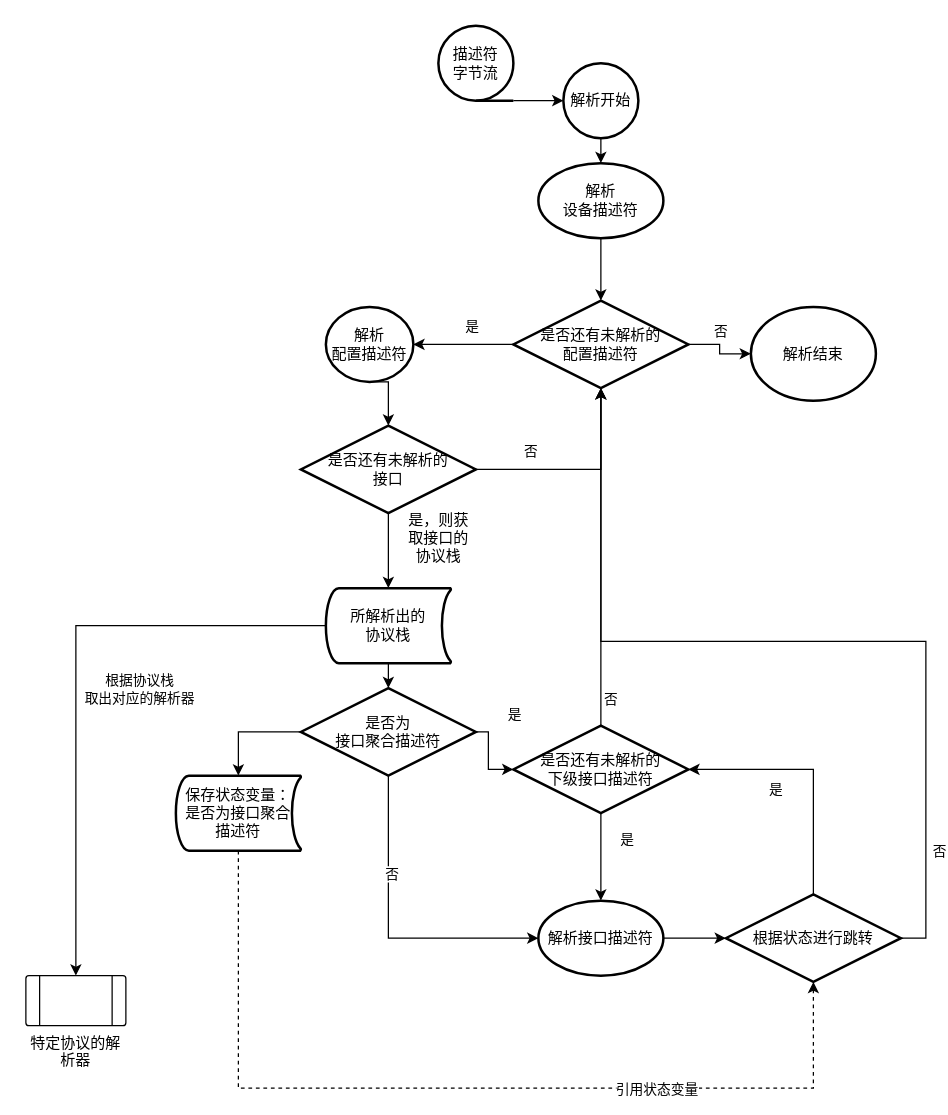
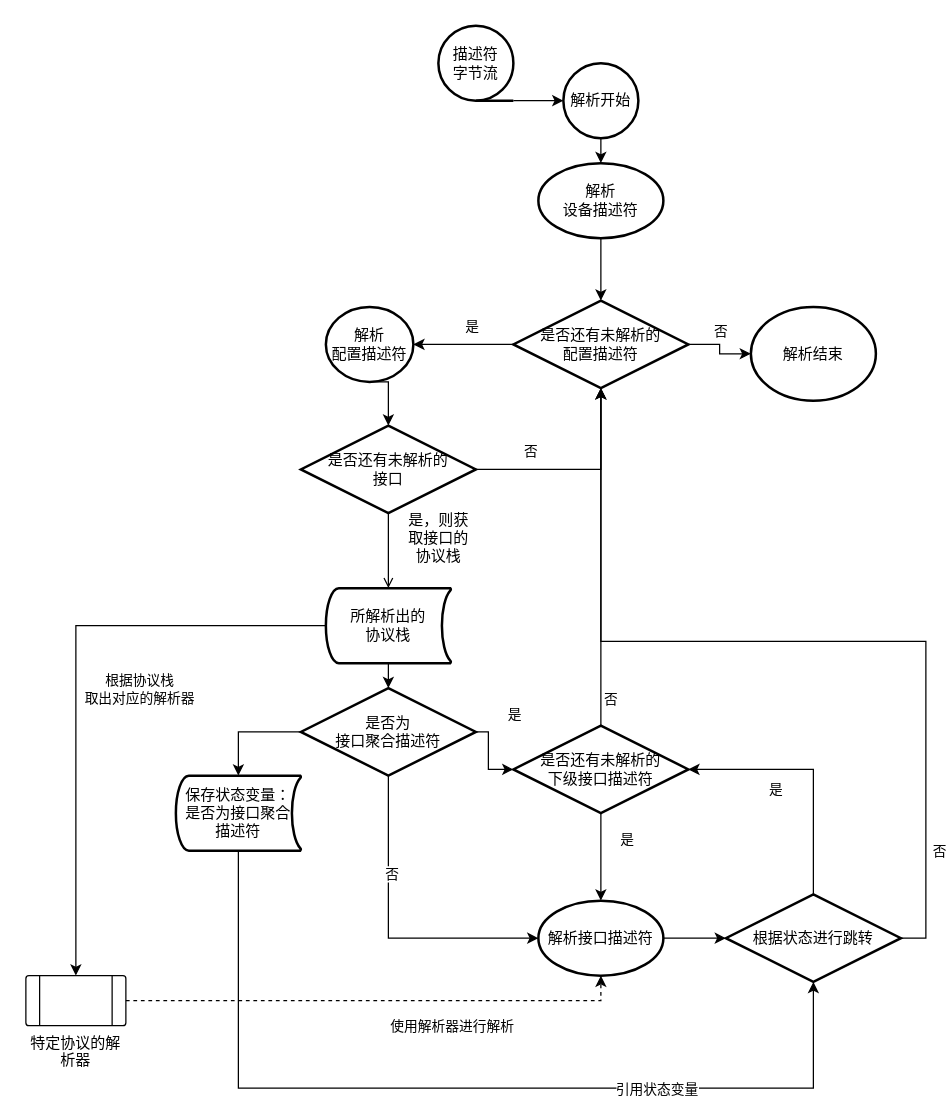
  <mxCell id="0" />
  <mxCell id="1" parent="0" />
  <mxCell id="2" value="解析&lt;div&gt;设备描述符&lt;/div&gt;" style="strokeWidth=2;html=1;shape=mxgraph.flowchart.start_1;whiteSpace=wrap;" vertex="1" parent="1"><mxGeometry x="430" y="130" width="100" height="60" as="geometry" /></mxCell>
  <mxCell id="3" style="edgeStyle=orthogonalEdgeStyle;rounded=0;orthogonalLoop=1;jettySize=auto;html=1;exitX=0.5;exitY=1;exitDx=0;exitDy=0;exitPerimeter=0;entryX=0.5;entryY=0;entryDx=0;entryDy=0;entryPerimeter=0;" edge="1" parent="1" source="2"><mxGeometry relative="1" as="geometry"><mxPoint x="480" y="240" as="targetPoint" /></mxGeometry></mxCell>
  <mxCell id="4" value="是否还有未解析的&lt;div&gt;配置描述符&lt;/div&gt;" style="strokeWidth=2;html=1;shape=mxgraph.flowchart.decision;whiteSpace=wrap;" vertex="1" parent="1"><mxGeometry x="410" y="240" width="140" height="70" as="geometry" /></mxCell>
  <mxCell id="5" value="解析&lt;div&gt;配置描述符&lt;/div&gt;" style="strokeWidth=2;html=1;shape=mxgraph.flowchart.start_1;whiteSpace=wrap;" vertex="1" parent="1"><mxGeometry x="260" y="245" width="70" height="60" as="geometry" /></mxCell>
  <mxCell id="6" style="edgeStyle=orthogonalEdgeStyle;rounded=0;orthogonalLoop=1;jettySize=auto;html=1;exitX=0;exitY=0.5;exitDx=0;exitDy=0;exitPerimeter=0;entryX=1;entryY=0.5;entryDx=0;entryDy=0;entryPerimeter=0;" edge="1" parent="1" source="4" target="5"><mxGeometry relative="1" as="geometry" /></mxCell>
  <mxCell id="7" value="是" style="edgeLabel;html=1;align=center;verticalAlign=middle;resizable=0;points=[];" vertex="1" connectable="0" parent="6"><mxGeometry x="-0.257" relative="1" as="geometry"><mxPoint x="-4" y="-15" as="offset" /></mxGeometry></mxCell>
  <mxCell id="8" value="解析结束" style="strokeWidth=2;html=1;shape=mxgraph.flowchart.start_1;whiteSpace=wrap;" vertex="1" parent="1"><mxGeometry x="600" y="245" width="100" height="75" as="geometry" /></mxCell>
  <mxCell id="9" style="edgeStyle=orthogonalEdgeStyle;rounded=0;orthogonalLoop=1;jettySize=auto;html=1;exitX=1;exitY=0.5;exitDx=0;exitDy=0;exitPerimeter=0;entryX=0;entryY=0.5;entryDx=0;entryDy=0;entryPerimeter=0;" edge="1" parent="1" source="4" target="8"><mxGeometry relative="1" as="geometry" /></mxCell>
  <mxCell id="10" value="否" style="edgeLabel;html=1;align=center;verticalAlign=middle;resizable=0;points=[];" vertex="1" connectable="0" parent="9"><mxGeometry relative="1" as="geometry"><mxPoint y="-15" as="offset" /></mxGeometry></mxCell>
  <mxCell id="11" style="edgeStyle=orthogonalEdgeStyle;rounded=0;orthogonalLoop=1;jettySize=auto;html=1;exitX=0.5;exitY=1;exitDx=0;exitDy=0;exitPerimeter=0;entryX=0.5;entryY=0;entryDx=0;entryDy=0;entryPerimeter=0;" edge="1" parent="1" source="5"><mxGeometry relative="1" as="geometry"><mxPoint x="310" y="340" as="targetPoint" /></mxGeometry></mxCell>
  <mxCell id="12" value="是否还有未解析的&lt;div&gt;接口&lt;/div&gt;" style="strokeWidth=2;html=1;shape=mxgraph.flowchart.decision;whiteSpace=wrap;" vertex="1" parent="1"><mxGeometry x="240" y="340" width="140" height="70" as="geometry" /></mxCell>
  <mxCell id="13" style="edgeStyle=orthogonalEdgeStyle;rounded=0;orthogonalLoop=1;jettySize=auto;html=1;exitX=1;exitY=0.5;exitDx=0;exitDy=0;exitPerimeter=0;entryX=0.5;entryY=1;entryDx=0;entryDy=0;entryPerimeter=0;" edge="1" parent="1" source="12" target="4"><mxGeometry relative="1" as="geometry" /></mxCell>
  <mxCell id="14" value="否" style="edgeLabel;html=1;align=center;verticalAlign=middle;resizable=0;points=[];" vertex="1" connectable="0" parent="13"><mxGeometry x="-0.479" y="4" relative="1" as="geometry"><mxPoint y="-11" as="offset" /></mxGeometry></mxCell>
  <mxCell id="15" style="edgeStyle=orthogonalEdgeStyle;rounded=0;orthogonalLoop=1;jettySize=auto;html=1;exitX=0;exitY=0.5;exitDx=0;exitDy=0;exitPerimeter=0;entryX=0.5;entryY=0;entryDx=0;entryDy=0;" edge="1" parent="1" source="17" target="38"><mxGeometry relative="1" as="geometry" /></mxCell>
  <mxCell id="16" value="根据协议栈&lt;div&gt;取出对应的解析器&lt;/div&gt;" style="edgeLabel;html=1;align=center;verticalAlign=middle;resizable=0;points=[];" vertex="1" connectable="0" parent="15"><mxGeometry x="0.343" y="-1" relative="1" as="geometry"><mxPoint x="51" y="-72" as="offset" /></mxGeometry></mxCell>
  <mxCell id="17" value="所解析出的&lt;div&gt;协议栈&lt;/div&gt;" style="strokeWidth=2;html=1;shape=mxgraph.flowchart.stored_data;whiteSpace=wrap;" vertex="1" parent="1"><mxGeometry x="260" y="470" width="100" height="60" as="geometry" /></mxCell>
- <mxCell id="18" style="edgeStyle=orthogonalEdgeStyle;rounded=0;orthogonalLoop=1;jettySize=auto;html=1;exitX=0.5;exitY=1;exitDx=0;exitDy=0;exitPerimeter=0;entryX=0.5;entryY=0;entryDx=0;entryDy=0;entryPerimeter=0;" edge="1" parent="1" source="12" target="17"><mxGeometry relative="1" as="geometry" /></mxCell>
+ <mxCell id="18" style="edgeStyle=orthogonalEdgeStyle;rounded=0;orthogonalLoop=1;jettySize=auto;html=1;exitX=0.5;exitY=1;exitDx=0;exitDy=0;exitPerimeter=0;entryX=0.5;entryY=0;entryDx=0;entryDy=0;entryPerimeter=0;endArrow=open;" edge="1" parent="1" source="12" target="17"><mxGeometry relative="1" as="geometry" /></mxCell>
  <mxCell id="19" value="是，则&lt;span style=&quot;text-wrap-mode: wrap;&quot;&gt;获取接口的&lt;/span&gt;&lt;div style=&quot;text-wrap-mode: wrap;&quot;&gt;协议栈&lt;/div&gt;" style="text;html=1;align=center;verticalAlign=middle;resizable=0;points=[];autosize=1;strokeColor=none;fillColor=none;" vertex="1" parent="1"><mxGeometry x="290" y="410" width="120" height="40" as="geometry" /></mxCell>
  <mxCell id="20" value="描述符&lt;div&gt;字节流&lt;/div&gt;" style="strokeWidth=2;html=1;shape=mxgraph.flowchart.sequential_data;whiteSpace=wrap;" vertex="1" parent="1"><mxGeometry x="350" y="20" width="60" height="60" as="geometry" /></mxCell>
  <mxCell id="21" value="解析开始" style="strokeWidth=2;html=1;shape=mxgraph.flowchart.start_2;whiteSpace=wrap;" vertex="1" parent="1"><mxGeometry x="450" y="50" width="60" height="60" as="geometry" /></mxCell>
  <mxCell id="22" style="edgeStyle=orthogonalEdgeStyle;rounded=0;orthogonalLoop=1;jettySize=auto;html=1;exitX=0.5;exitY=1;exitDx=0;exitDy=0;exitPerimeter=0;entryX=0.5;entryY=0;entryDx=0;entryDy=0;entryPerimeter=0;" edge="1" parent="1" source="21" target="2"><mxGeometry relative="1" as="geometry" /></mxCell>
  <mxCell id="23" style="edgeStyle=orthogonalEdgeStyle;rounded=0;orthogonalLoop=1;jettySize=auto;html=1;exitX=1;exitY=1;exitDx=0;exitDy=0;exitPerimeter=0;entryX=0;entryY=0.5;entryDx=0;entryDy=0;entryPerimeter=0;" edge="1" parent="1" source="20" target="21"><mxGeometry relative="1" as="geometry"><Array as="points"><mxPoint x="420" y="80" /><mxPoint x="420" y="80" /></Array></mxGeometry></mxCell>
  <mxCell id="24" value="解析接口描述符" style="strokeWidth=2;html=1;shape=mxgraph.flowchart.start_1;whiteSpace=wrap;" vertex="1" parent="1"><mxGeometry x="430" y="720" width="100" height="60" as="geometry" /></mxCell>
  <mxCell id="25" value="是否还有未解析的&lt;div&gt;下级接口描述符&lt;/div&gt;" style="strokeWidth=2;html=1;shape=mxgraph.flowchart.decision;whiteSpace=wrap;" vertex="1" parent="1"><mxGeometry x="410" y="580" width="140" height="70" as="geometry" /></mxCell>
  <mxCell id="26" style="edgeStyle=orthogonalEdgeStyle;rounded=0;orthogonalLoop=1;jettySize=auto;html=1;exitX=0.5;exitY=1;exitDx=0;exitDy=0;exitPerimeter=0;entryX=0.5;entryY=0;entryDx=0;entryDy=0;entryPerimeter=0;" edge="1" parent="1" source="25" target="24"><mxGeometry relative="1" as="geometry" /></mxCell>
  <mxCell id="27" value="是" style="edgeLabel;html=1;align=center;verticalAlign=middle;resizable=0;points=[];" vertex="1" connectable="0" parent="26"><mxGeometry x="-0.571" relative="1" as="geometry"><mxPoint x="20" y="5" as="offset" /></mxGeometry></mxCell>
  <mxCell id="28" style="edgeStyle=orthogonalEdgeStyle;rounded=0;orthogonalLoop=1;jettySize=auto;html=1;exitX=0.5;exitY=0;exitDx=0;exitDy=0;exitPerimeter=0;entryX=0.5;entryY=1;entryDx=0;entryDy=0;entryPerimeter=0;" edge="1" parent="1" source="25" target="4"><mxGeometry relative="1" as="geometry" /></mxCell>
  <mxCell id="29" value="否" style="edgeLabel;html=1;align=center;verticalAlign=middle;resizable=0;points=[];" vertex="1" connectable="0" parent="28"><mxGeometry x="-0.459" relative="1" as="geometry"><mxPoint x="270" y="173" as="offset" /></mxGeometry></mxCell>
  <mxCell id="30" value="保存状态变量：&lt;div&gt;是否为接口聚合&lt;/div&gt;&lt;div&gt;描述符&lt;/div&gt;" style="strokeWidth=2;html=1;shape=mxgraph.flowchart.stored_data;whiteSpace=wrap;" vertex="1" parent="1"><mxGeometry x="140" y="620" width="100" height="60" as="geometry" /></mxCell>
  <mxCell id="31" value="是否为&lt;div&gt;接口聚合描述符&lt;/div&gt;" style="strokeWidth=2;html=1;shape=mxgraph.flowchart.decision;whiteSpace=wrap;" vertex="1" parent="1"><mxGeometry x="240" y="550" width="140" height="70" as="geometry" /></mxCell>
  <mxCell id="32" style="edgeStyle=orthogonalEdgeStyle;rounded=0;orthogonalLoop=1;jettySize=auto;html=1;exitX=0.5;exitY=1;exitDx=0;exitDy=0;exitPerimeter=0;entryX=0.5;entryY=0;entryDx=0;entryDy=0;entryPerimeter=0;" edge="1" parent="1" source="17" target="31"><mxGeometry relative="1" as="geometry" /></mxCell>
  <mxCell id="33" style="edgeStyle=orthogonalEdgeStyle;rounded=0;orthogonalLoop=1;jettySize=auto;html=1;exitX=0;exitY=0.5;exitDx=0;exitDy=0;exitPerimeter=0;entryX=0.5;entryY=0;entryDx=0;entryDy=0;entryPerimeter=0;" edge="1" parent="1" source="31" target="30"><mxGeometry relative="1" as="geometry" /></mxCell>
  <mxCell id="34" style="edgeStyle=orthogonalEdgeStyle;rounded=0;orthogonalLoop=1;jettySize=auto;html=1;exitX=1;exitY=0.5;exitDx=0;exitDy=0;exitPerimeter=0;entryX=0;entryY=0.5;entryDx=0;entryDy=0;entryPerimeter=0;" edge="1" parent="1" source="31" target="25"><mxGeometry relative="1" as="geometry"><Array as="points"><mxPoint x="390" y="585" /><mxPoint x="390" y="615" /></Array></mxGeometry></mxCell>
  <mxCell id="35" value="是" style="edgeLabel;html=1;align=center;verticalAlign=middle;resizable=0;points=[];" vertex="1" connectable="0" parent="34"><mxGeometry x="-0.6" y="1" relative="1" as="geometry"><mxPoint x="19" y="-17" as="offset" /></mxGeometry></mxCell>
  <mxCell id="36" style="edgeStyle=orthogonalEdgeStyle;rounded=0;orthogonalLoop=1;jettySize=auto;html=1;exitX=0.5;exitY=1;exitDx=0;exitDy=0;exitPerimeter=0;entryX=0;entryY=0.5;entryDx=0;entryDy=0;entryPerimeter=0;" edge="1" parent="1" source="31" target="24"><mxGeometry relative="1" as="geometry" /></mxCell>
  <mxCell id="37" value="否" style="edgeLabel;html=1;align=center;verticalAlign=middle;resizable=0;points=[];" vertex="1" connectable="0" parent="36"><mxGeometry x="-0.376" y="2" relative="1" as="geometry"><mxPoint as="offset" /></mxGeometry></mxCell>
  <mxCell id="38" value="特定协议的解析器" style="verticalLabelPosition=bottom;verticalAlign=top;html=1;shape=process;whiteSpace=wrap;rounded=1;size=0.14;arcSize=6;" vertex="1" parent="1"><mxGeometry x="20" y="780" width="80" height="40" as="geometry" /></mxCell>
+ <mxCell id="39" style="edgeStyle=orthogonalEdgeStyle;rounded=0;orthogonalLoop=1;jettySize=auto;html=1;exitX=1;exitY=0.5;exitDx=0;exitDy=0;entryX=0.5;entryY=1;entryDx=0;entryDy=0;entryPerimeter=0;dashed=1;" edge="1" parent="1" source="38" target="24"><mxGeometry relative="1" as="geometry"><Array as="points"><mxPoint x="480" y="800" /></Array></mxGeometry></mxCell>
+ <mxCell id="40" value="使用解析器进行解析" style="edgeLabel;html=1;align=center;verticalAlign=middle;resizable=0;points=[];" vertex="1" connectable="0" parent="39"><mxGeometry x="-0.175" y="-4" relative="1" as="geometry"><mxPoint x="95" y="16" as="offset" /></mxGeometry></mxCell>
  <mxCell id="41" value="根据状态进行跳转" style="strokeWidth=2;html=1;shape=mxgraph.flowchart.decision;whiteSpace=wrap;" vertex="1" parent="1"><mxGeometry x="580" y="715" width="140" height="70" as="geometry" /></mxCell>
- <mxCell id="42" style="edgeStyle=orthogonalEdgeStyle;rounded=0;orthogonalLoop=1;jettySize=auto;html=1;exitX=0.5;exitY=1;exitDx=0;exitDy=0;exitPerimeter=0;entryX=0.5;entryY=1;entryDx=0;entryDy=0;entryPerimeter=0;dashed=1;" edge="1" parent="1" source="30" target="41"><mxGeometry relative="1" as="geometry"><Array as="points"><mxPoint x="190" y="870" /><mxPoint x="650" y="870" /></Array></mxGeometry></mxCell>
+ <mxCell id="42" style="edgeStyle=orthogonalEdgeStyle;rounded=0;orthogonalLoop=1;jettySize=auto;html=1;exitX=0.5;exitY=1;exitDx=0;exitDy=0;exitPerimeter=0;entryX=0.5;entryY=1;entryDx=0;entryDy=0;entryPerimeter=0;dashed=0;" edge="1" parent="1" source="30" target="41"><mxGeometry relative="1" as="geometry"><Array as="points"><mxPoint x="190" y="870" /><mxPoint x="650" y="870" /></Array></mxGeometry></mxCell>
  <mxCell id="43" value="引用状态变量" style="edgeLabel;html=1;align=center;verticalAlign=middle;resizable=0;points=[];" vertex="1" connectable="0" parent="42"><mxGeometry x="0.426" relative="1" as="geometry"><mxPoint as="offset" /></mxGeometry></mxCell>
  <mxCell id="44" style="edgeStyle=orthogonalEdgeStyle;rounded=0;orthogonalLoop=1;jettySize=auto;html=1;exitX=1;exitY=0.5;exitDx=0;exitDy=0;exitPerimeter=0;entryX=0;entryY=0.5;entryDx=0;entryDy=0;entryPerimeter=0;" edge="1" parent="1" source="24" target="41"><mxGeometry relative="1" as="geometry" /></mxCell>
  <mxCell id="45" style="edgeStyle=orthogonalEdgeStyle;rounded=0;orthogonalLoop=1;jettySize=auto;html=1;exitX=0.5;exitY=0;exitDx=0;exitDy=0;exitPerimeter=0;entryX=1;entryY=0.5;entryDx=0;entryDy=0;entryPerimeter=0;" edge="1" parent="1" source="41" target="25"><mxGeometry relative="1" as="geometry" /></mxCell>
  <mxCell id="46" value="是" style="edgeLabel;html=1;align=center;verticalAlign=middle;resizable=0;points=[];" vertex="1" connectable="0" parent="45"><mxGeometry x="0.31" y="1" relative="1" as="geometry"><mxPoint y="14" as="offset" /></mxGeometry></mxCell>
  <mxCell id="47" style="edgeStyle=orthogonalEdgeStyle;rounded=0;orthogonalLoop=1;jettySize=auto;html=1;exitX=1;exitY=0.5;exitDx=0;exitDy=0;exitPerimeter=0;entryX=0.5;entryY=1;entryDx=0;entryDy=0;entryPerimeter=0;" edge="1" parent="1" source="41" target="4"><mxGeometry relative="1" as="geometry" /></mxCell>
  <mxCell id="48" value="否" style="edgeLabel;html=1;align=center;verticalAlign=middle;resizable=0;points=[];" vertex="1" connectable="0" parent="1"><mxGeometry x="520" y="517" as="geometry"><mxPoint x="-33" y="41" as="offset" /></mxGeometry></mxCell>
